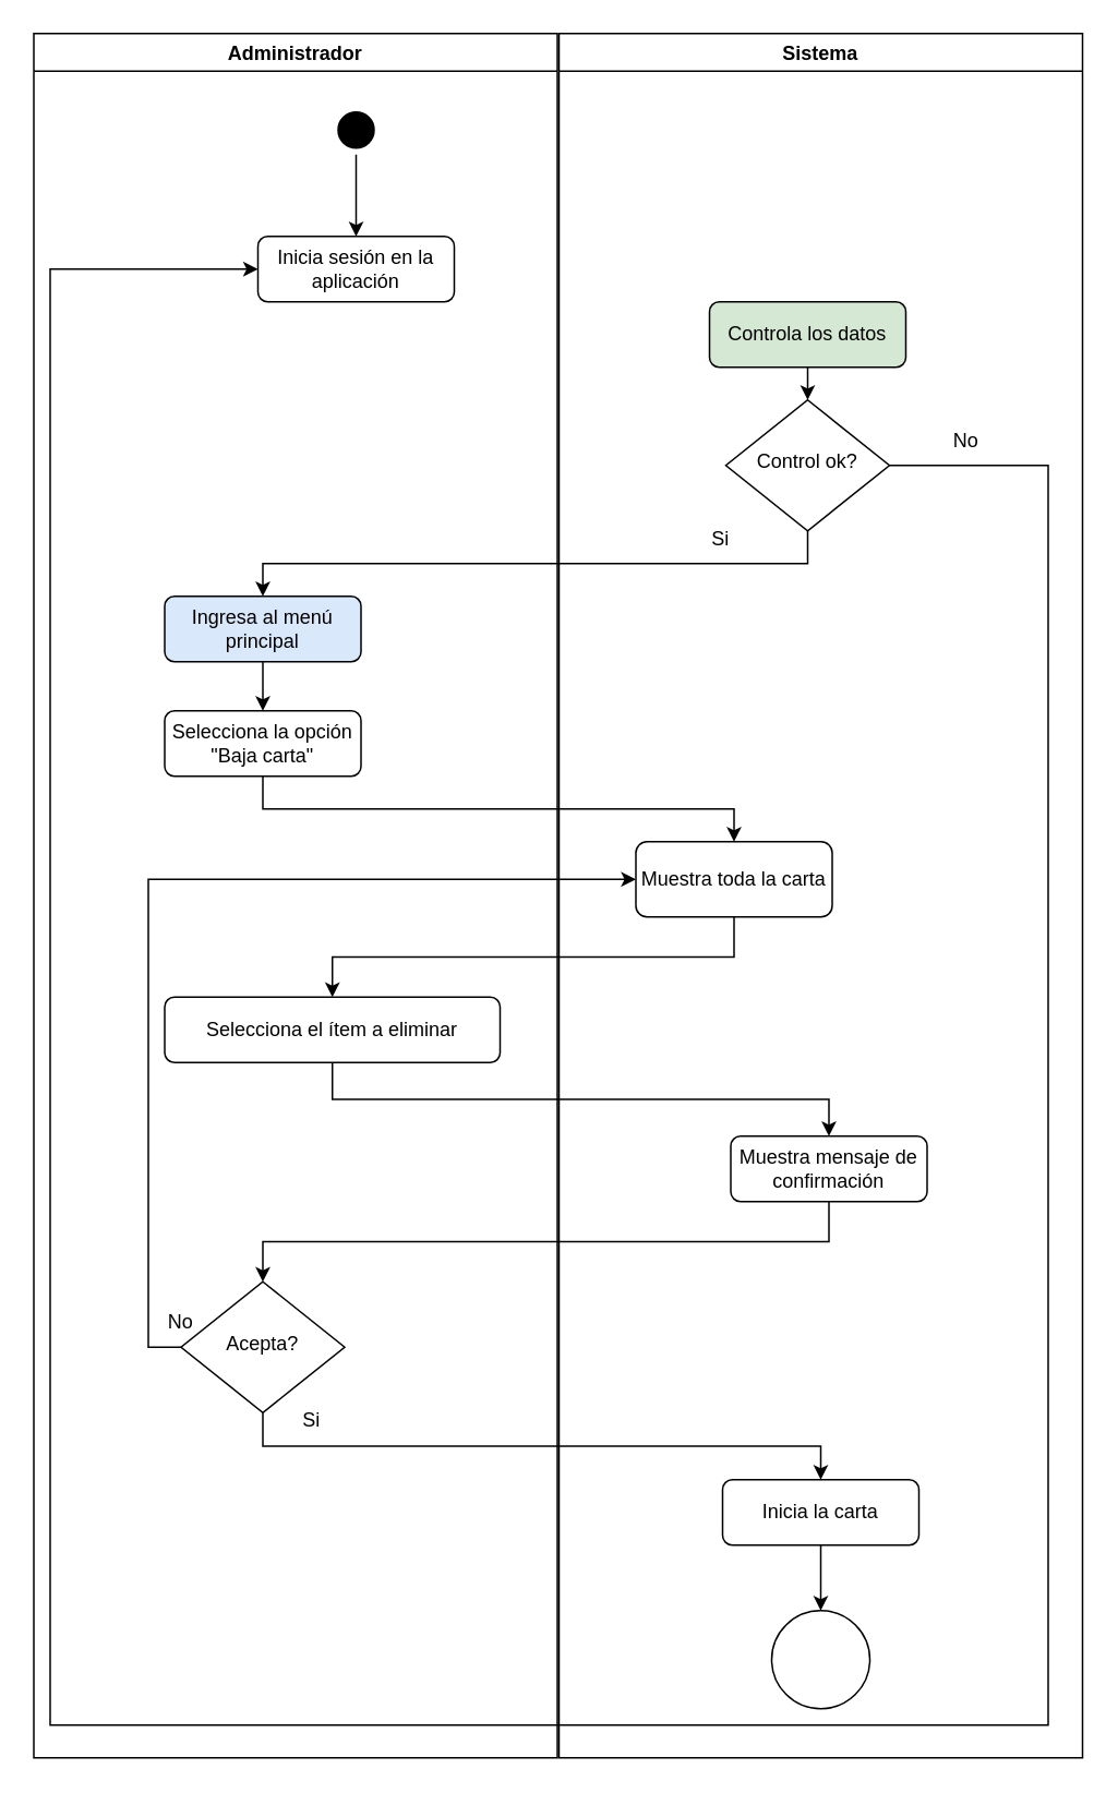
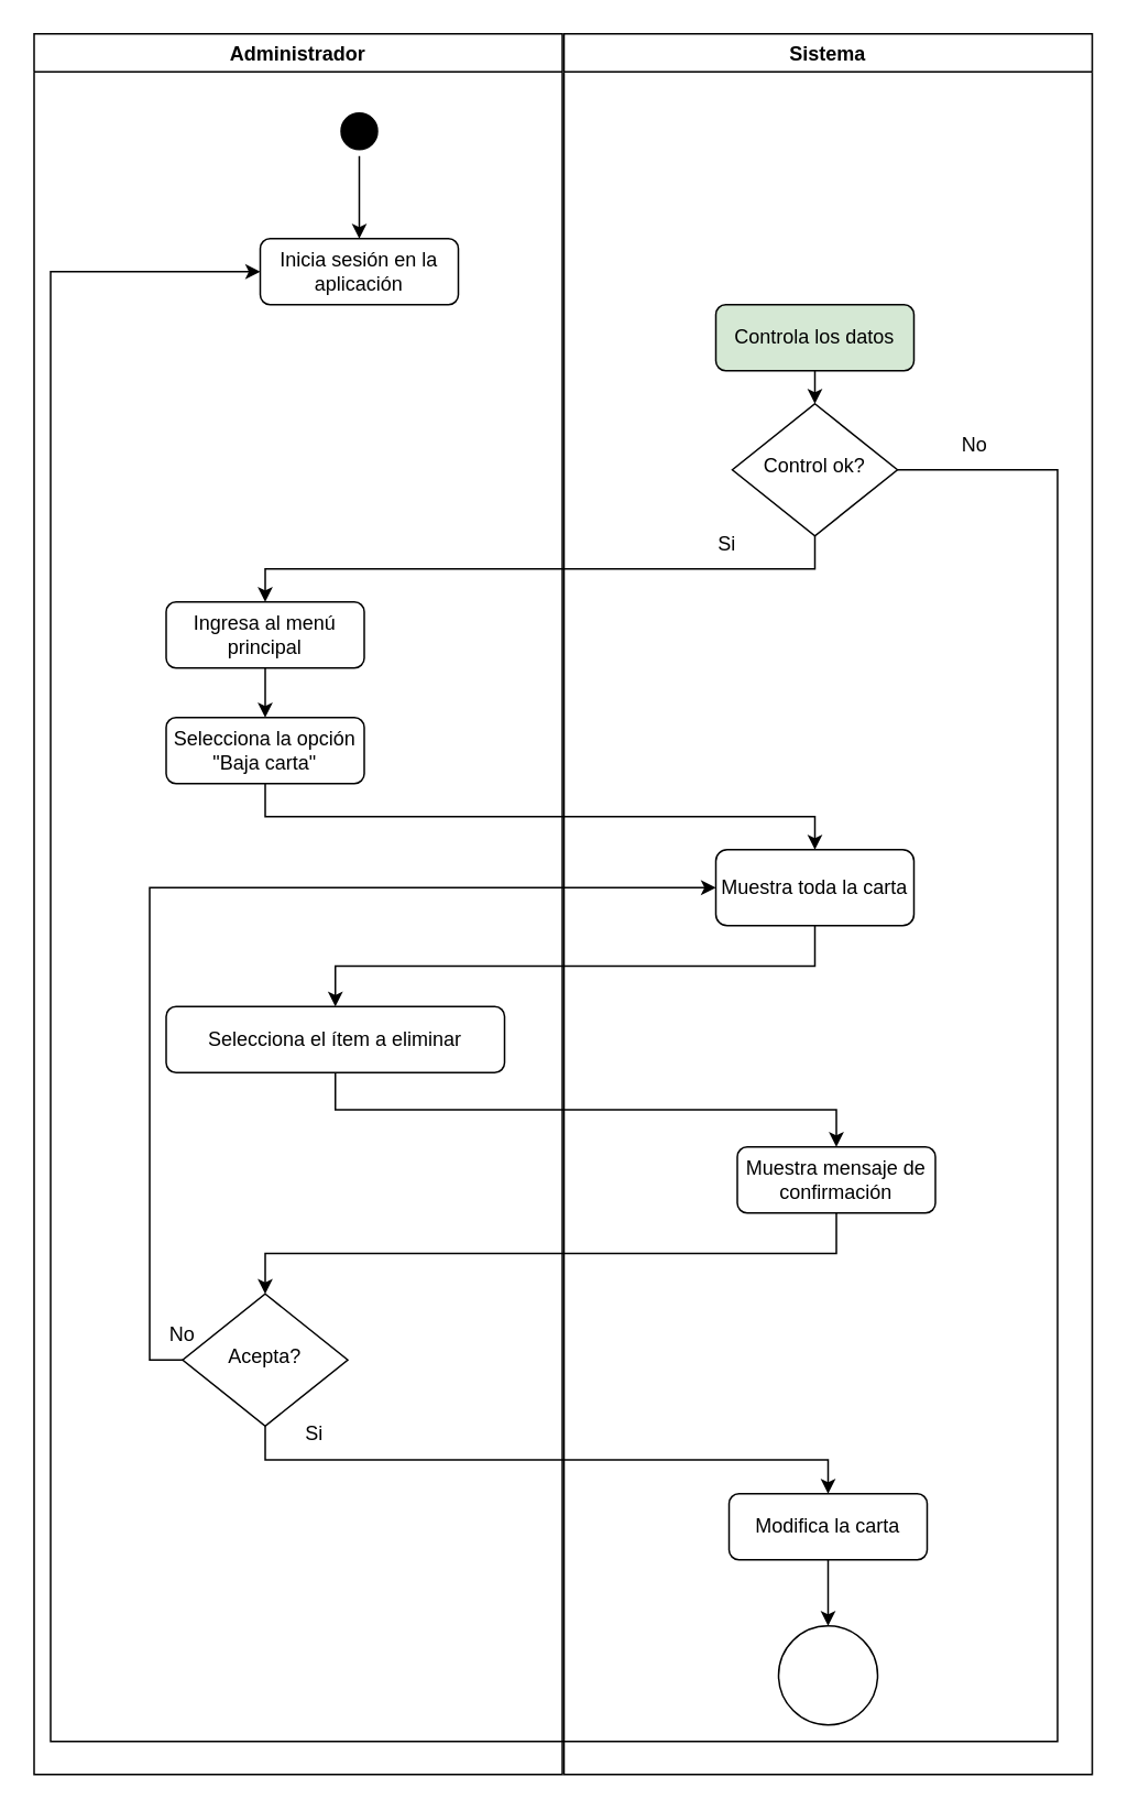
  <mxCell id="0" />
  <mxCell id="1" parent="0" />
  <mxCell id="2" value="Inicia sesión en la aplicación" style="rounded=1;whiteSpace=wrap;html=1;fontSize=12;glass=0;strokeWidth=1;shadow=0;" vertex="1" parent="1"><mxGeometry x="157" y="144" width="120" height="40" as="geometry" /></mxCell>
  <mxCell id="3" style="edgeStyle=orthogonalEdgeStyle;rounded=0;orthogonalLoop=1;jettySize=auto;html=1;exitX=0.5;exitY=1;exitDx=0;exitDy=0;entryX=0.5;entryY=0;entryDx=0;entryDy=0;" edge="1" parent="1" source="5" target="2"><mxGeometry relative="1" as="geometry" /></mxCell>
  <mxCell id="4" value="Administrador" style="swimlane;" vertex="1" parent="1"><mxGeometry y="20" width="320" height="1054" as="geometry" x="20" /></mxCell>
  <mxCell id="5" value="" style="ellipse;html=1;shape=startState;fillColor=#000000;strokeColor=#000000;" vertex="1" parent="4"><mxGeometry x="182" y="44" width="30" height="30" as="geometry" /></mxCell>
- <mxCell id="6" value="Ingresa al menú principal" style="rounded=1;whiteSpace=wrap;html=1;fontSize=12;glass=0;strokeWidth=1;shadow=0;fillColor=#dae8fc;" vertex="1" parent="4"><mxGeometry x="80" y="344" width="120" height="40" as="geometry" /></mxCell>
+ <mxCell id="6" value="Ingresa al menú principal" style="rounded=1;whiteSpace=wrap;html=1;fontSize=12;glass=0;strokeWidth=1;shadow=0;" vertex="1" parent="4"><mxGeometry x="80" y="344" width="120" height="40" as="geometry" /></mxCell>
  <mxCell id="7" value="Selecciona la opción &quot;Baja carta&quot;" style="rounded=1;whiteSpace=wrap;html=1;fontSize=12;glass=0;strokeWidth=1;shadow=0;" vertex="1" parent="4"><mxGeometry x="80" y="414" width="120" height="40" as="geometry" /></mxCell>
  <mxCell id="8" style="edgeStyle=orthogonalEdgeStyle;rounded=0;orthogonalLoop=1;jettySize=auto;html=1;exitX=0.5;exitY=1;exitDx=0;exitDy=0;entryX=0.5;entryY=0;entryDx=0;entryDy=0;" edge="1" parent="4" source="6" target="7"><mxGeometry relative="1" as="geometry" /></mxCell>
  <mxCell id="9" value="Selecciona el ítem a eliminar" style="rounded=1;whiteSpace=wrap;html=1;fontSize=12;glass=0;strokeWidth=1;shadow=0;" vertex="1" parent="4"><mxGeometry x="80" y="589" width="205" height="40" as="geometry" /></mxCell>
  <mxCell id="10" value="Acepta?" style="rhombus;whiteSpace=wrap;html=1;shadow=0;fontFamily=Helvetica;fontSize=12;align=center;strokeWidth=1;spacing=6;spacingTop=-4;" vertex="1" parent="4"><mxGeometry x="90" y="763" width="100" height="80" as="geometry" /></mxCell>
  <mxCell id="11" value="No" style="text;html=1;align=center;verticalAlign=middle;whiteSpace=wrap;rounded=0;" vertex="1" parent="4"><mxGeometry x="60" y="773" width="60" height="30" as="geometry" /></mxCell>
  <mxCell id="12" value="Si" style="text;html=1;align=center;verticalAlign=middle;whiteSpace=wrap;rounded=0;" vertex="1" parent="4"><mxGeometry x="140" y="833" width="60" height="30" as="geometry" /></mxCell>
  <mxCell id="13" value="Sistema" style="swimlane;" vertex="1" parent="1"><mxGeometry x="341" y="20" width="320" height="1054" as="geometry" /></mxCell>
  <mxCell id="14" style="edgeStyle=orthogonalEdgeStyle;rounded=0;orthogonalLoop=1;jettySize=auto;html=1;exitX=0.5;exitY=1;exitDx=0;exitDy=0;entryX=0.5;entryY=0;entryDx=0;entryDy=0;" edge="1" parent="13" source="15" target="16"><mxGeometry relative="1" as="geometry" /></mxCell>
  <mxCell id="15" value="Controla los datos" style="rounded=1;whiteSpace=wrap;html=1;fontSize=12;glass=0;strokeWidth=1;shadow=0;fillColor=#d5e8d4;" vertex="1" parent="13"><mxGeometry x="92" y="164" width="120" height="40" as="geometry" /></mxCell>
  <mxCell id="16" value="Control ok?" style="rhombus;whiteSpace=wrap;html=1;shadow=0;fontFamily=Helvetica;fontSize=12;align=center;strokeWidth=1;spacing=6;spacingTop=-4;" vertex="1" parent="13"><mxGeometry x="102" y="224" width="100" height="80" as="geometry" /></mxCell>
  <mxCell id="17" value="No" style="text;html=1;align=center;verticalAlign=middle;whiteSpace=wrap;rounded=0;" vertex="1" parent="13"><mxGeometry x="219" y="234" width="60" height="30" as="geometry" /></mxCell>
  <mxCell id="18" value="Si" style="text;html=1;align=center;verticalAlign=middle;whiteSpace=wrap;rounded=0;" vertex="1" parent="13"><mxGeometry x="69" y="294" width="60" height="30" as="geometry" /></mxCell>
- <mxCell id="19" value="Muestra toda la carta" style="rounded=1;whiteSpace=wrap;html=1;fontSize=12;glass=0;strokeWidth=1;shadow=0;" vertex="1" parent="13"><mxGeometry x="47" y="494" width="120" height="46" as="geometry" /></mxCell>
+ <mxCell id="19" value="Muestra toda la carta" style="rounded=1;whiteSpace=wrap;html=1;fontSize=12;glass=0;strokeWidth=1;shadow=0;" vertex="1" parent="13"><mxGeometry x="92" y="494" width="120" height="46" as="geometry" /></mxCell>
  <mxCell id="20" value="Muestra mensaje de confirmación" style="rounded=1;whiteSpace=wrap;html=1;fontSize=12;glass=0;strokeWidth=1;shadow=0;" vertex="1" parent="13"><mxGeometry x="105" y="674" width="120" height="40" as="geometry" /></mxCell>
- <mxCell id="21" value="Inicia la carta" style="rounded=1;whiteSpace=wrap;html=1;fontSize=12;glass=0;strokeWidth=1;shadow=0;" vertex="1" parent="13"><mxGeometry x="100" y="884" width="120" height="40" as="geometry" /></mxCell>
+ <mxCell id="21" value="Modifica la carta" style="rounded=1;whiteSpace=wrap;html=1;fontSize=12;glass=0;strokeWidth=1;shadow=0;" vertex="1" parent="13"><mxGeometry x="100" y="884" width="120" height="40" as="geometry" /></mxCell>
  <mxCell id="22" value="" style="ellipse;whiteSpace=wrap;html=1;aspect=fixed;fillStyle=auto;" vertex="1" parent="13"><mxGeometry x="130" y="964" width="60" height="60" as="geometry" /></mxCell>
  <mxCell id="23" style="edgeStyle=orthogonalEdgeStyle;rounded=0;orthogonalLoop=1;jettySize=auto;html=1;exitX=0.5;exitY=1;exitDx=0;exitDy=0;entryX=0.5;entryY=0;entryDx=0;entryDy=0;" edge="1" parent="13" source="21" target="22"><mxGeometry relative="1" as="geometry" /></mxCell>
  <mxCell id="24" style="edgeStyle=orthogonalEdgeStyle;rounded=0;orthogonalLoop=1;jettySize=auto;html=1;exitX=1;exitY=0.5;exitDx=0;exitDy=0;entryX=0;entryY=0.5;entryDx=0;entryDy=0;" edge="1" parent="1" source="16" target="2"><mxGeometry relative="1" as="geometry"><mxPoint x="630" y="414" as="targetPoint" /><Array as="points"><mxPoint x="640" y="284" /><mxPoint x="640" y="1054" /><mxPoint x="30" y="1054" /><mxPoint x="30" y="164" /></Array></mxGeometry></mxCell>
  <mxCell id="25" style="edgeStyle=orthogonalEdgeStyle;rounded=0;orthogonalLoop=1;jettySize=auto;html=1;exitX=0.5;exitY=1;exitDx=0;exitDy=0;entryX=0.5;entryY=0;entryDx=0;entryDy=0;" edge="1" parent="1" source="16" target="6"><mxGeometry relative="1" as="geometry" /></mxCell>
  <mxCell id="26" style="edgeStyle=orthogonalEdgeStyle;rounded=0;orthogonalLoop=1;jettySize=auto;html=1;exitX=0.5;exitY=1;exitDx=0;exitDy=0;entryX=0.5;entryY=0;entryDx=0;entryDy=0;" edge="1" parent="1" source="7" target="19"><mxGeometry relative="1" as="geometry" /></mxCell>
  <mxCell id="27" style="edgeStyle=orthogonalEdgeStyle;rounded=0;orthogonalLoop=1;jettySize=auto;html=1;exitX=0.5;exitY=1;exitDx=0;exitDy=0;entryX=0.5;entryY=0;entryDx=0;entryDy=0;" edge="1" parent="1" source="19" target="9"><mxGeometry relative="1" as="geometry" /></mxCell>
  <mxCell id="28" style="edgeStyle=orthogonalEdgeStyle;rounded=0;orthogonalLoop=1;jettySize=auto;html=1;exitX=0.5;exitY=1;exitDx=0;exitDy=0;entryX=0.5;entryY=0;entryDx=0;entryDy=0;" edge="1" parent="1" source="9" target="20"><mxGeometry relative="1" as="geometry"><mxPoint x="490" y="704" as="targetPoint" /></mxGeometry></mxCell>
  <mxCell id="29" style="edgeStyle=orthogonalEdgeStyle;rounded=0;orthogonalLoop=1;jettySize=auto;html=1;exitX=0.5;exitY=1;exitDx=0;exitDy=0;entryX=0.5;entryY=0;entryDx=0;entryDy=0;" edge="1" parent="1" source="10" target="21"><mxGeometry relative="1" as="geometry" /></mxCell>
  <mxCell id="30" style="edgeStyle=orthogonalEdgeStyle;rounded=0;orthogonalLoop=1;jettySize=auto;html=1;exitX=0.5;exitY=1;exitDx=0;exitDy=0;entryX=0.5;entryY=0;entryDx=0;entryDy=0;" edge="1" parent="1" source="20" target="10"><mxGeometry relative="1" as="geometry" /></mxCell>
  <mxCell id="31" style="edgeStyle=orthogonalEdgeStyle;rounded=0;orthogonalLoop=1;jettySize=auto;html=1;exitX=0;exitY=0.5;exitDx=0;exitDy=0;entryX=0;entryY=0.5;entryDx=0;entryDy=0;" edge="1" parent="1" source="10" target="19"><mxGeometry relative="1" as="geometry" /></mxCell>
